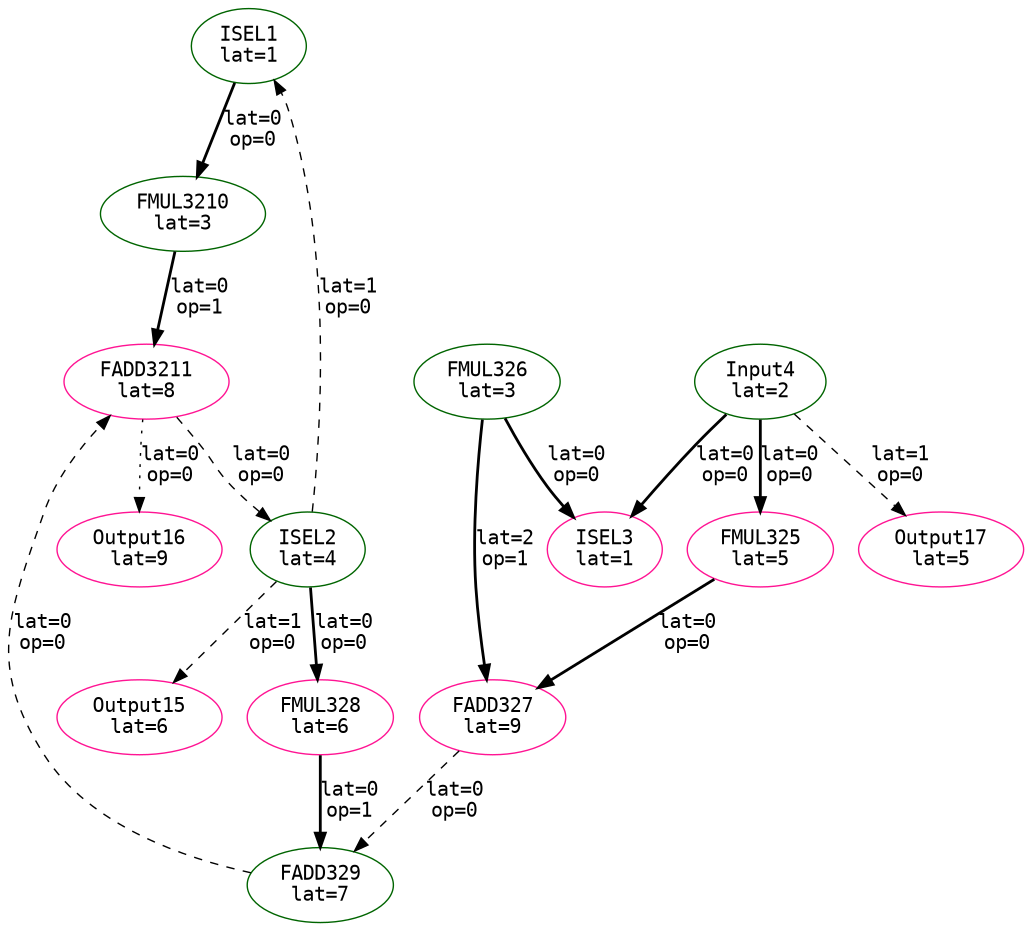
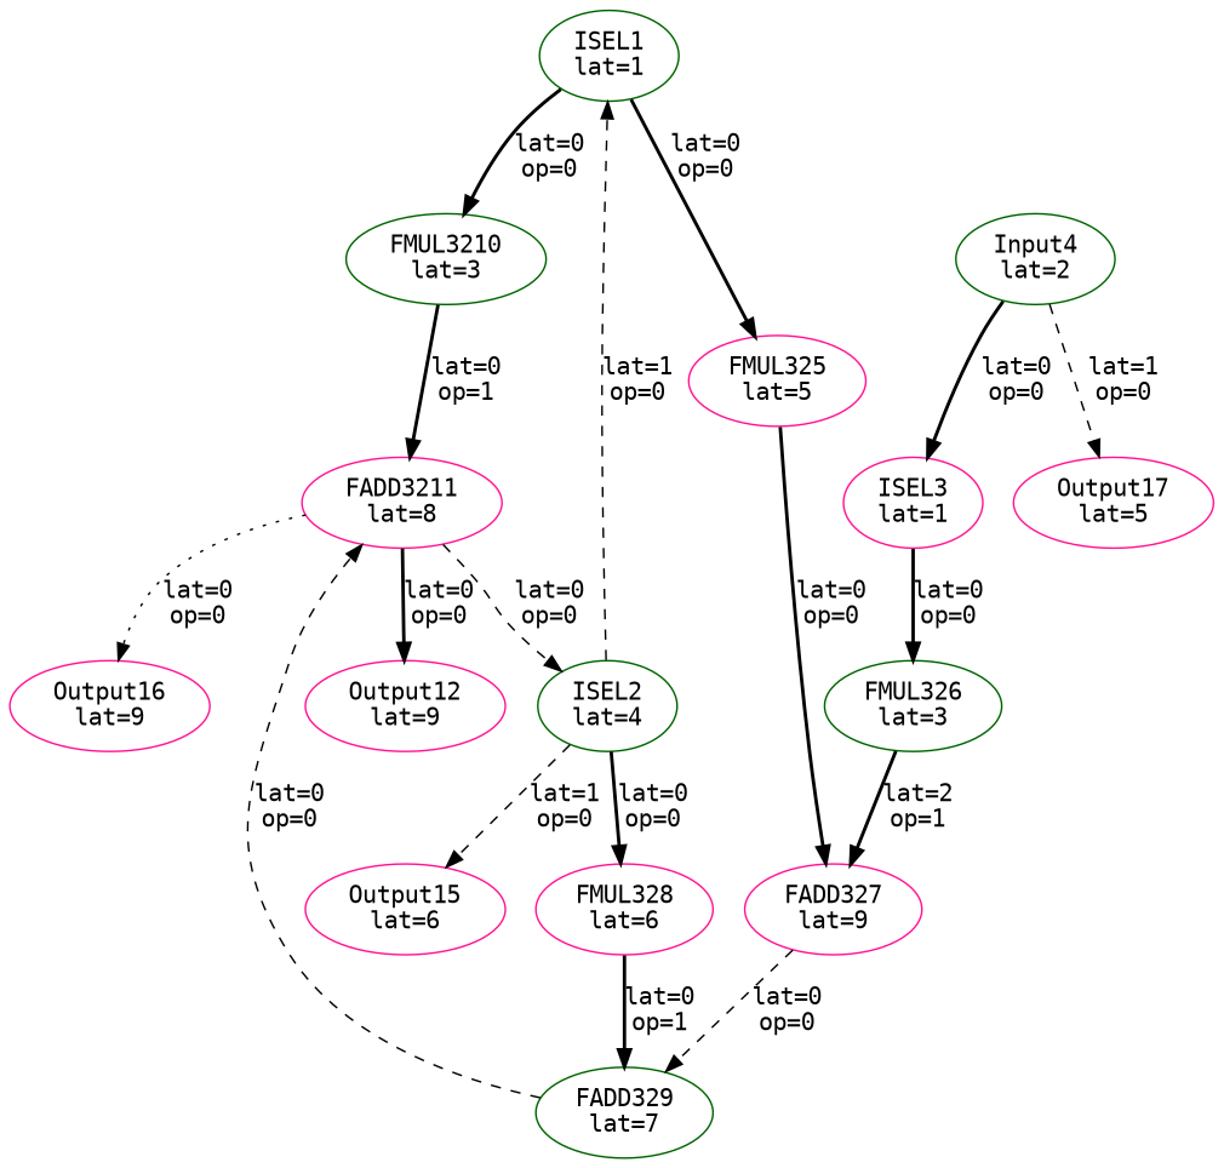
  digraph {
    fontname="DejaVu Sans Mono"
    node [color=deeppink fontname="DejaVu Sans Mono"]
    edge [fontname="DejaVu Sans Mono" style=bold]
    ISEL1 [color=darkgreen label="\N\nlat=1"]
    FMUL3210 [color=darkgreen label="\N\nlat=3"]
    FADD3211 [label="\N\nlat=8"]
    ISEL2 [color=darkgreen label="\N\nlat=4"]
    FMUL328 [label="\N\nlat=6"]
    Output15 [label="\N\nlat=6"]
    FADD329 [color=darkgreen label="\N\nlat=7"]
+   Output12 [label="\N\nlat=9"]
    Output16 [label="\N\nlat=9"]
    ISEL3 [label="\N\nlat=1"]
    FMUL326 [color=darkgreen label="\N\nlat=3"]
    FADD327 [label="\N\nlat=9"]
    Input4 [color=darkgreen label="\N\nlat=2"]
    FMUL325 [label="\N\nlat=5"]
    Output17 [label="\N\nlat=5"]
    ISEL1 -> FMUL3210 [label="lat=0\nop=0"]
    FMUL3210 -> FADD3211 [label="lat=0\nop=1"]
    FADD3211 -> ISEL2 [label="lat=0\nop=0" style=dashed]
+   FADD3211 -> Output12 [label="lat=0\nop=0"]
    FADD3211 -> Output16 [label="lat=0\nop=0" style=dotted]
    ISEL2 -> ISEL1 [label="lat=1\nop=0" style=dashed]
    ISEL2 -> FMUL328 [label="lat=0\nop=0"]
    ISEL2 -> Output15 [label="lat=1\nop=0" style=dashed]
    FMUL328 -> FADD329 [label="lat=0\nop=1"]
    FADD329 -> FADD3211 [label="lat=0\nop=0" style=dashed]
-   FMUL326 -> ISEL3 [label="lat=0\nop=0"]
+   ISEL3 -> FMUL326 [label="lat=0\nop=0"]
    FMUL326 -> FADD327 [label="lat=2\nop=1"]
    FADD327 -> FADD329 [label="lat=0\nop=0" style=dashed]
    Input4 -> ISEL3 [label="lat=0\nop=0"]
-   Input4 -> FMUL325 [label="lat=0\nop=0"]
+   ISEL1 -> FMUL325 [label="lat=0\nop=0"]
    Input4 -> Output17 [label="lat=1\nop=0" style=dashed]
    FMUL325 -> FADD327 [label="lat=0\nop=0"]
  }
